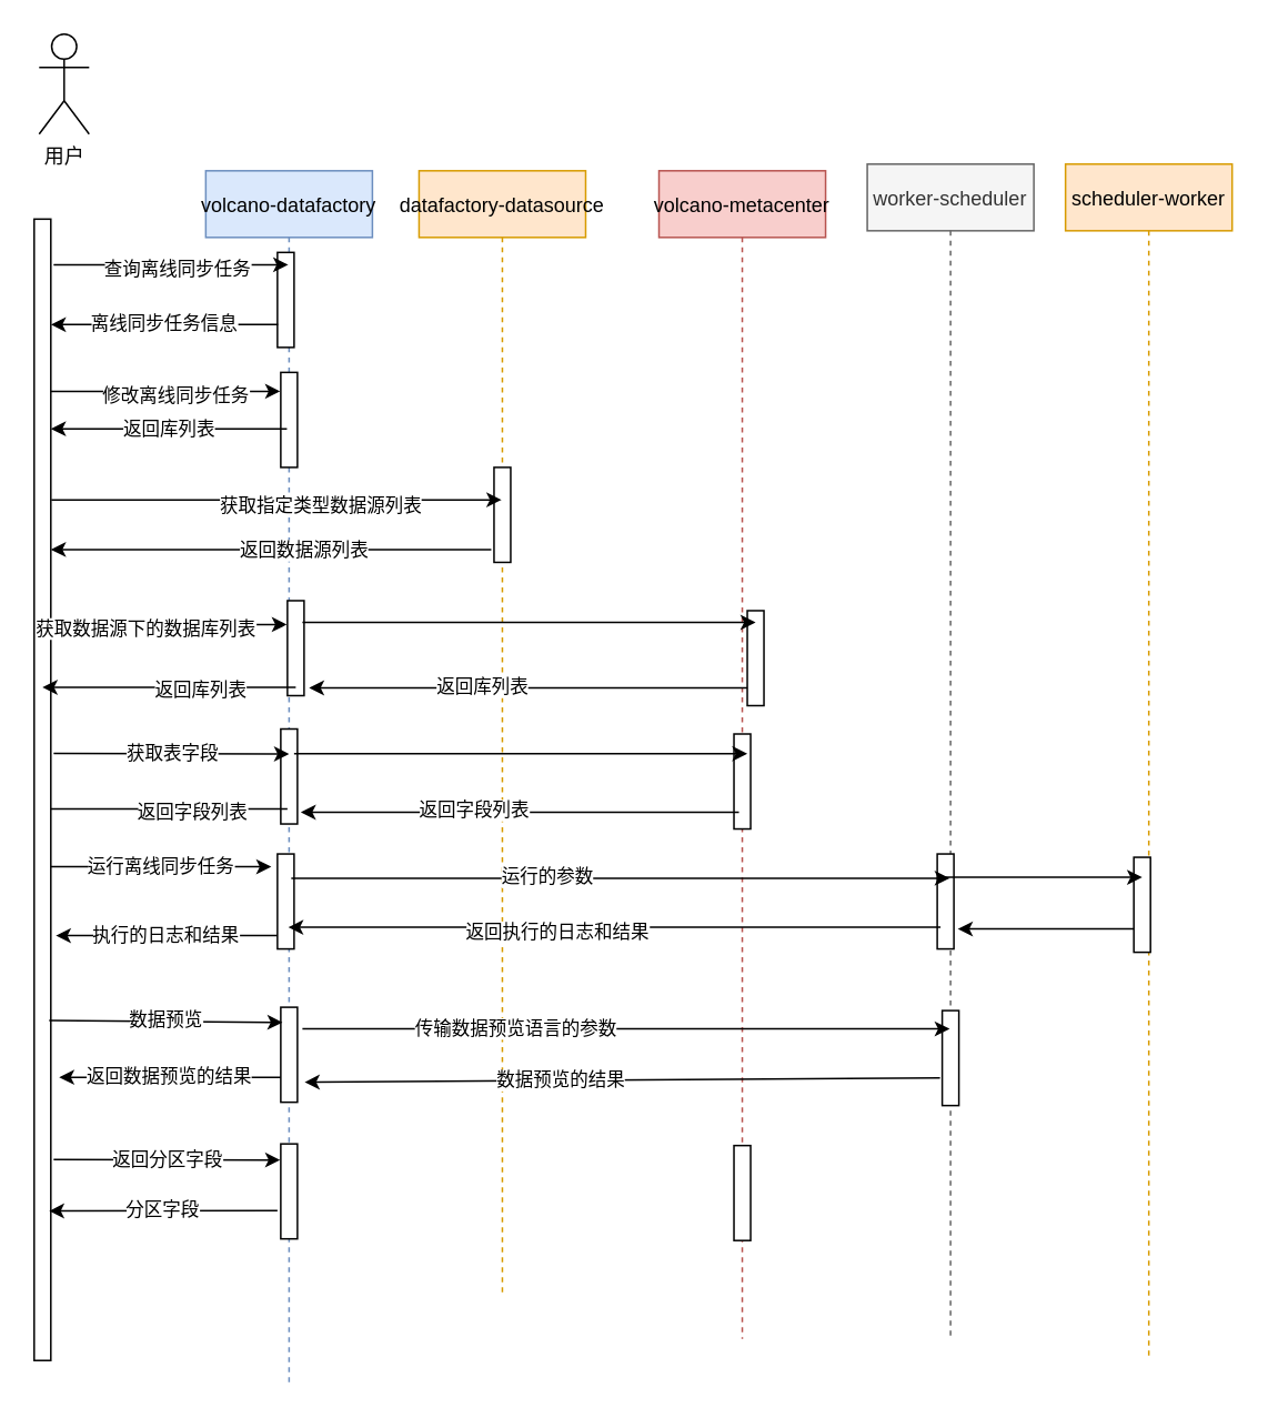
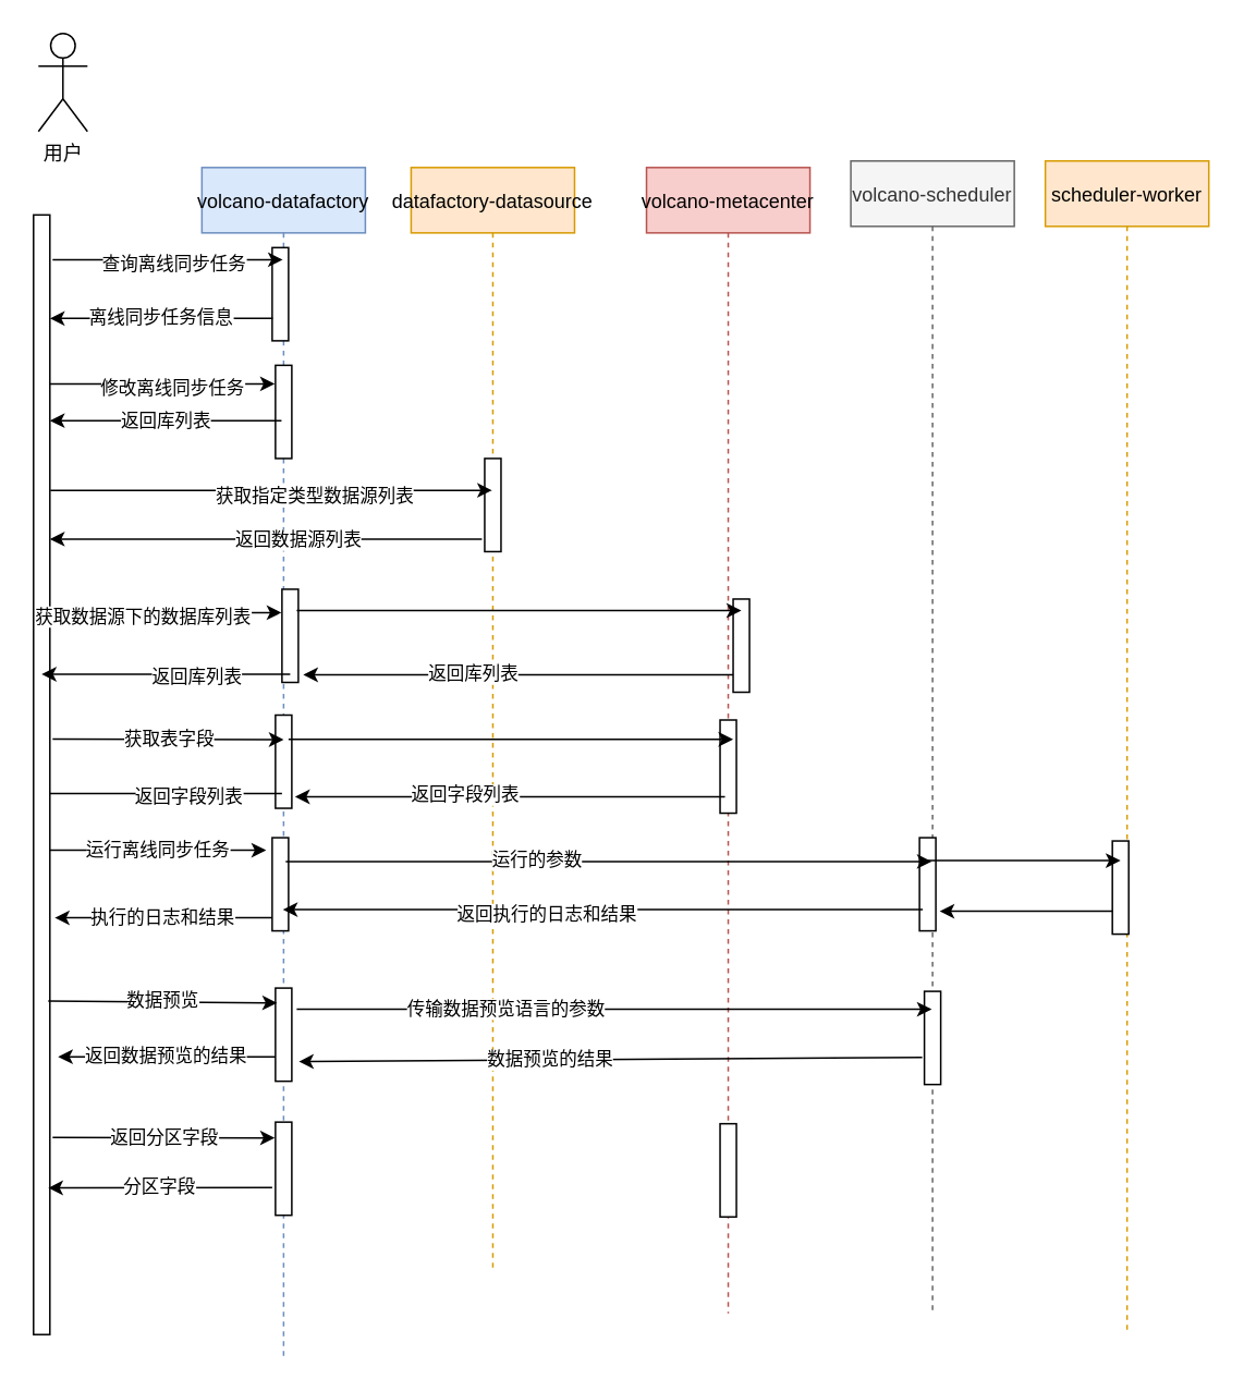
  <mxCell id="0" />
  <mxCell id="1" parent="0" />
  <mxCell id="2" value="volcano-datafactory" style="shape=umlLifeline;perimeter=lifelinePerimeter;container=1;collapsible=0;recursiveResize=0;rounded=0;shadow=0;strokeWidth=1;fillColor=#dae8fc;strokeColor=#6c8ebf;" parent="1" vertex="1"><mxGeometry x="123" y="102" width="100" height="727" as="geometry" /></mxCell>
  <mxCell id="3" value="" style="points=[];perimeter=orthogonalPerimeter;rounded=0;shadow=0;strokeWidth=1;" vertex="1" parent="2"><mxGeometry x="49" y="258" width="10" height="57" as="geometry" /></mxCell>
  <mxCell id="4" value="" style="points=[];perimeter=orthogonalPerimeter;rounded=0;shadow=0;strokeWidth=1;" vertex="1" parent="2"><mxGeometry x="45" y="121" width="10" height="57" as="geometry" /></mxCell>
  <mxCell id="5" value="" style="points=[];perimeter=orthogonalPerimeter;rounded=0;shadow=0;strokeWidth=1;" vertex="1" parent="2"><mxGeometry x="43" y="49" width="10" height="57" as="geometry" /></mxCell>
  <mxCell id="6" value="" style="points=[];perimeter=orthogonalPerimeter;rounded=0;shadow=0;strokeWidth=1;" vertex="1" parent="2"><mxGeometry x="43" y="410" width="10" height="57" as="geometry" /></mxCell>
  <mxCell id="7" value="" style="points=[];perimeter=orthogonalPerimeter;rounded=0;shadow=0;strokeWidth=1;" vertex="1" parent="2"><mxGeometry x="45" y="335" width="10" height="57" as="geometry" /></mxCell>
  <mxCell id="8" value="" style="endArrow=classic;html=1;rounded=0;" edge="1" parent="2"><mxGeometry width="50" height="50" relative="1" as="geometry"><mxPoint x="49" y="383" as="sourcePoint" /><mxPoint x="-103" y="383" as="targetPoint" /></mxGeometry></mxCell>
  <mxCell id="9" value="返回字段列表" style="edgeLabel;html=1;align=center;verticalAlign=middle;resizable=0;points=[];" vertex="1" connectable="0" parent="8"><mxGeometry x="-0.219" y="1" relative="1" as="geometry"><mxPoint x="1" as="offset" /></mxGeometry></mxCell>
  <mxCell id="10" value="" style="points=[];perimeter=orthogonalPerimeter;rounded=0;shadow=0;strokeWidth=1;" vertex="1" parent="2"><mxGeometry x="45" y="502" width="10" height="57" as="geometry" /></mxCell>
  <mxCell id="11" value="返回数据预览的结果" style="endArrow=classic;html=1;rounded=0;exitX=0;exitY=0.86;exitDx=0;exitDy=0;exitPerimeter=0;" edge="1" parent="2"><mxGeometry width="50" height="50" relative="1" as="geometry"><mxPoint x="45" y="544.02" as="sourcePoint" /><mxPoint x="-88" y="544" as="targetPoint" /></mxGeometry></mxCell>
  <mxCell id="12" value="" style="points=[];perimeter=orthogonalPerimeter;rounded=0;shadow=0;strokeWidth=1;" vertex="1" parent="2"><mxGeometry x="45" y="584" width="10" height="57" as="geometry" /></mxCell>
  <mxCell id="13" value="volcano-metacenter" style="shape=umlLifeline;perimeter=lifelinePerimeter;container=1;collapsible=0;recursiveResize=0;rounded=0;shadow=0;strokeWidth=1;fillColor=#f8cecc;strokeColor=#b85450;" parent="1" vertex="1"><mxGeometry x="395" y="102" width="100" height="701" as="geometry" /></mxCell>
  <mxCell id="14" value="" style="points=[];perimeter=orthogonalPerimeter;rounded=0;shadow=0;strokeWidth=1;" vertex="1" parent="13"><mxGeometry x="53" y="264" width="10" height="57" as="geometry" /></mxCell>
  <mxCell id="15" value="" style="points=[];perimeter=orthogonalPerimeter;rounded=0;shadow=0;strokeWidth=1;" vertex="1" parent="13"><mxGeometry x="45" y="338" width="10" height="57" as="geometry" /></mxCell>
  <mxCell id="16" value="" style="points=[];perimeter=orthogonalPerimeter;rounded=0;shadow=0;strokeWidth=1;" vertex="1" parent="13"><mxGeometry x="45" y="585" width="10" height="57" as="geometry" /></mxCell>
  <mxCell id="17" value="用户" style="shape=umlActor;verticalLabelPosition=bottom;verticalAlign=top;html=1;outlineConnect=0;" vertex="1" parent="1"><mxGeometry x="23" y="20" width="30" height="60" as="geometry" /></mxCell>
  <mxCell id="18" value="datafactory-datasource" style="shape=umlLifeline;perimeter=lifelinePerimeter;container=1;collapsible=0;recursiveResize=0;rounded=0;shadow=0;strokeWidth=1;fillColor=#ffe6cc;strokeColor=#d79b00;" vertex="1" parent="1"><mxGeometry x="251" y="102" width="100" height="675" as="geometry" /></mxCell>
  <mxCell id="19" value="" style="points=[];perimeter=orthogonalPerimeter;rounded=0;shadow=0;strokeWidth=1;" vertex="1" parent="18"><mxGeometry x="45" y="178" width="10" height="57" as="geometry" /></mxCell>
  <mxCell id="20" value="" style="endArrow=classic;html=1;rounded=0;exitX=0.9;exitY=0.228;exitDx=0;exitDy=0;exitPerimeter=0;" edge="1" parent="18"><mxGeometry width="50" height="50" relative="1" as="geometry"><mxPoint x="-75" y="349.836" as="sourcePoint" /><mxPoint x="197" y="349.84" as="targetPoint" /></mxGeometry></mxCell>
  <mxCell id="21" value="scheduler-worker" style="shape=umlLifeline;perimeter=lifelinePerimeter;container=1;collapsible=0;recursiveResize=0;rounded=0;shadow=0;strokeWidth=1;fillColor=#ffe6cc;strokeColor=#d79b00;" vertex="1" parent="1"><mxGeometry x="639" y="98" width="100" height="716" as="geometry" /></mxCell>
  <mxCell id="22" value="" style="points=[];perimeter=orthogonalPerimeter;rounded=0;shadow=0;strokeWidth=1;" vertex="1" parent="21"><mxGeometry x="41" y="416" width="10" height="57" as="geometry" /></mxCell>
- <mxCell id="23" value="worker-scheduler" style="shape=umlLifeline;perimeter=lifelinePerimeter;container=1;collapsible=0;recursiveResize=0;rounded=0;shadow=0;strokeWidth=1;fillColor=#f5f5f5;fontColor=#333333;strokeColor=#666666;" vertex="1" parent="1"><mxGeometry x="520" y="98" width="100" height="704" as="geometry" /></mxCell>
+ <mxCell id="23" value="volcano-scheduler" style="shape=umlLifeline;perimeter=lifelinePerimeter;container=1;collapsible=0;recursiveResize=0;rounded=0;shadow=0;strokeWidth=1;fillColor=#f5f5f5;fontColor=#333333;strokeColor=#666666;" vertex="1" parent="1"><mxGeometry x="520" y="98" width="100" height="704" as="geometry" /></mxCell>
  <mxCell id="24" value="" style="points=[];perimeter=orthogonalPerimeter;rounded=0;shadow=0;strokeWidth=1;" vertex="1" parent="23"><mxGeometry x="42" y="414" width="10" height="57" as="geometry" /></mxCell>
  <mxCell id="25" value="" style="points=[];perimeter=orthogonalPerimeter;rounded=0;shadow=0;strokeWidth=1;" vertex="1" parent="23"><mxGeometry x="45" y="508" width="10" height="57" as="geometry" /></mxCell>
  <mxCell id="26" value="" style="points=[];perimeter=orthogonalPerimeter;rounded=0;shadow=0;strokeWidth=1;" vertex="1" parent="1"><mxGeometry x="20" y="131" width="10" height="685" as="geometry" /></mxCell>
  <mxCell id="27" value="" style="endArrow=classic;html=1;rounded=0;exitX=1.033;exitY=0.246;exitDx=0;exitDy=0;exitPerimeter=0;" edge="1" parent="1" source="26" target="18"><mxGeometry width="50" height="50" relative="1" as="geometry"><mxPoint x="34" y="172" as="sourcePoint" /><mxPoint x="407" y="383" as="targetPoint" /></mxGeometry></mxCell>
  <mxCell id="28" value="获取指定类型数据源列表" style="edgeLabel;html=1;align=center;verticalAlign=middle;resizable=0;points=[];" vertex="1" connectable="0" parent="27"><mxGeometry x="0.192" y="-3" relative="1" as="geometry"><mxPoint as="offset" /></mxGeometry></mxCell>
  <mxCell id="29" value="" style="endArrow=classic;html=1;rounded=0;exitX=-0.167;exitY=0.865;exitDx=0;exitDy=0;exitPerimeter=0;" edge="1" parent="1" source="19" target="26"><mxGeometry width="50" height="50" relative="1" as="geometry"><mxPoint x="104" y="275" as="sourcePoint" /><mxPoint x="154" y="225" as="targetPoint" /></mxGeometry></mxCell>
  <mxCell id="30" value="返回数据源列表" style="edgeLabel;html=1;align=center;verticalAlign=middle;resizable=0;points=[];" vertex="1" connectable="0" parent="29"><mxGeometry x="-0.147" relative="1" as="geometry"><mxPoint as="offset" /></mxGeometry></mxCell>
  <mxCell id="31" value="" style="endArrow=classic;html=1;rounded=0;entryX=-0.033;entryY=0.251;entryDx=0;entryDy=0;entryPerimeter=0;" edge="1" parent="1" source="26" target="3"><mxGeometry width="50" height="50" relative="1" as="geometry"><mxPoint x="34" y="441" as="sourcePoint" /><mxPoint x="407" y="377" as="targetPoint" /></mxGeometry></mxCell>
  <mxCell id="32" value="获取数据源下的数据库列表" style="edgeLabel;html=1;align=center;verticalAlign=middle;resizable=0;points=[];" vertex="1" connectable="0" parent="31"><mxGeometry x="-0.213" relative="1" as="geometry"><mxPoint y="2" as="offset" /></mxGeometry></mxCell>
  <mxCell id="33" value="" style="endArrow=classic;html=1;rounded=0;entryX=1.3;entryY=0.918;entryDx=0;entryDy=0;entryPerimeter=0;" edge="1" parent="1" source="14" target="3"><mxGeometry width="50" height="50" relative="1" as="geometry"><mxPoint x="357" y="427" as="sourcePoint" /><mxPoint x="407" y="377" as="targetPoint" /></mxGeometry></mxCell>
  <mxCell id="34" value="返回库列表" style="edgeLabel;html=1;align=center;verticalAlign=middle;resizable=0;points=[];" vertex="1" connectable="0" parent="33"><mxGeometry x="0.217" y="-1" relative="1" as="geometry"><mxPoint as="offset" /></mxGeometry></mxCell>
  <mxCell id="35" value="返回库列表" style="endArrow=classic;html=1;rounded=0;exitX=0.487;exitY=0.213;exitDx=0;exitDy=0;exitPerimeter=0;" edge="1" parent="1" source="2" target="26"><mxGeometry width="50" height="50" relative="1" as="geometry"><mxPoint x="357" y="427" as="sourcePoint" /><mxPoint x="407" y="377" as="targetPoint" /></mxGeometry></mxCell>
  <mxCell id="36" value="" style="endArrow=classic;html=1;rounded=0;entryX=-0.033;entryY=0.199;entryDx=0;entryDy=0;entryPerimeter=0;" edge="1" parent="1" source="26" target="4"><mxGeometry width="50" height="50" relative="1" as="geometry"><mxPoint x="22" y="375" as="sourcePoint" /><mxPoint x="72" y="325" as="targetPoint" /></mxGeometry></mxCell>
  <mxCell id="37" value="修改离线同步任务" style="edgeLabel;html=1;align=center;verticalAlign=middle;resizable=0;points=[];" vertex="1" connectable="0" parent="36"><mxGeometry x="-0.411" y="-1" relative="1" as="geometry"><mxPoint x="33" y="1" as="offset" /></mxGeometry></mxCell>
  <mxCell id="38" value="运行离线同步任务" style="endArrow=classic;html=1;rounded=0;entryX=-0.367;entryY=0.135;entryDx=0;entryDy=0;entryPerimeter=0;" edge="1" parent="1" source="26" target="6"><mxGeometry width="50" height="50" relative="1" as="geometry"><mxPoint x="357" y="427" as="sourcePoint" /><mxPoint x="407" y="377" as="targetPoint" /></mxGeometry></mxCell>
  <mxCell id="39" value="" style="endArrow=classic;html=1;rounded=0;exitX=0.513;exitY=0.584;exitDx=0;exitDy=0;exitPerimeter=0;" edge="1" parent="1" source="2" target="23"><mxGeometry width="50" height="50" relative="1" as="geometry"><mxPoint x="357" y="427" as="sourcePoint" /><mxPoint x="407" y="377" as="targetPoint" /></mxGeometry></mxCell>
  <mxCell id="40" value="运行的参数" style="edgeLabel;html=1;align=center;verticalAlign=middle;resizable=0;points=[];" vertex="1" connectable="0" parent="39"><mxGeometry x="-0.226" y="1" relative="1" as="geometry"><mxPoint as="offset" /></mxGeometry></mxCell>
  <mxCell id="41" value="" style="endArrow=classic;html=1;rounded=0;exitX=0.2;exitY=0.772;exitDx=0;exitDy=0;exitPerimeter=0;" edge="1" parent="1" source="24" target="2"><mxGeometry width="50" height="50" relative="1" as="geometry"><mxPoint x="357" y="478" as="sourcePoint" /><mxPoint x="407" y="428" as="targetPoint" /></mxGeometry></mxCell>
  <mxCell id="42" value="返回执行的日志和结果" style="edgeLabel;html=1;align=center;verticalAlign=middle;resizable=0;points=[];" vertex="1" connectable="0" parent="41"><mxGeometry x="0.179" y="2" relative="1" as="geometry"><mxPoint as="offset" /></mxGeometry></mxCell>
  <mxCell id="43" value="" style="endArrow=classic;html=1;rounded=0;" edge="1" parent="1"><mxGeometry width="50" height="50" relative="1" as="geometry"><mxPoint x="566" y="526" as="sourcePoint" /><mxPoint x="685" y="526" as="targetPoint" /></mxGeometry></mxCell>
  <mxCell id="44" value="" style="endArrow=classic;html=1;rounded=0;entryX=0.543;entryY=0.652;entryDx=0;entryDy=0;entryPerimeter=0;" edge="1" parent="1" source="22" target="23"><mxGeometry width="50" height="50" relative="1" as="geometry"><mxPoint x="576" y="585" as="sourcePoint" /><mxPoint x="695" y="585" as="targetPoint" /></mxGeometry></mxCell>
  <mxCell id="45" value="执行的日志和结果" style="endArrow=classic;html=1;rounded=0;exitX=0;exitY=0.86;exitDx=0;exitDy=0;exitPerimeter=0;" edge="1" parent="1" source="6"><mxGeometry width="50" height="50" relative="1" as="geometry"><mxPoint x="357" y="485" as="sourcePoint" /><mxPoint x="33" y="561" as="targetPoint" /></mxGeometry></mxCell>
  <mxCell id="46" value="" style="endArrow=classic;html=1;rounded=0;exitX=1.167;exitY=0.04;exitDx=0;exitDy=0;exitPerimeter=0;" edge="1" parent="1" source="26" target="2"><mxGeometry width="50" height="50" relative="1" as="geometry"><mxPoint x="17.5" y="450" as="sourcePoint" /><mxPoint x="168" y="450" as="targetPoint" /></mxGeometry></mxCell>
  <mxCell id="47" value="查询离线同步任务" style="edgeLabel;html=1;align=center;verticalAlign=middle;resizable=0;points=[];" vertex="1" connectable="0" parent="46"><mxGeometry x="-0.411" y="-1" relative="1" as="geometry"><mxPoint x="33" y="1" as="offset" /></mxGeometry></mxCell>
  <mxCell id="48" value="离线同步任务信息" style="endArrow=classic;html=1;rounded=0;exitX=0.033;exitY=0.76;exitDx=0;exitDy=0;exitPerimeter=0;" edge="1" parent="1" source="5" target="26"><mxGeometry width="50" height="50" relative="1" as="geometry"><mxPoint x="166" y="478.995" as="sourcePoint" /><mxPoint x="24.3" y="478.995" as="targetPoint" /><Array as="points" /></mxGeometry></mxCell>
  <mxCell id="49" value="" style="endArrow=classic;html=1;rounded=0;exitX=0.9;exitY=0.228;exitDx=0;exitDy=0;exitPerimeter=0;" edge="1" parent="1" source="3"><mxGeometry width="50" height="50" relative="1" as="geometry"><mxPoint x="357" y="515" as="sourcePoint" /><mxPoint x="453" y="373" as="targetPoint" /></mxGeometry></mxCell>
  <mxCell id="50" value="" style="endArrow=classic;html=1;rounded=0;" edge="1" parent="1"><mxGeometry width="50" height="50" relative="1" as="geometry"><mxPoint x="177" y="412" as="sourcePoint" /><mxPoint x="25" y="412" as="targetPoint" /></mxGeometry></mxCell>
  <mxCell id="51" value="返回库列表" style="edgeLabel;html=1;align=center;verticalAlign=middle;resizable=0;points=[];" vertex="1" connectable="0" parent="50"><mxGeometry x="-0.219" y="1" relative="1" as="geometry"><mxPoint x="1" as="offset" /></mxGeometry></mxCell>
  <mxCell id="52" value="获取表字段" style="endArrow=classic;html=1;rounded=0;exitX=1.167;exitY=0.468;exitDx=0;exitDy=0;exitPerimeter=0;" edge="1" parent="1" source="26"><mxGeometry width="50" height="50" relative="1" as="geometry"><mxPoint x="357" y="537" as="sourcePoint" /><mxPoint x="173" y="452" as="targetPoint" /></mxGeometry></mxCell>
  <mxCell id="53" value="" style="endArrow=classic;html=1;rounded=0;entryX=1.3;entryY=0.918;entryDx=0;entryDy=0;entryPerimeter=0;" edge="1" parent="1"><mxGeometry width="50" height="50" relative="1" as="geometry"><mxPoint x="443" y="486.996" as="sourcePoint" /><mxPoint x="180" y="486.996" as="targetPoint" /></mxGeometry></mxCell>
  <mxCell id="54" value="返回字段列表" style="edgeLabel;html=1;align=center;verticalAlign=middle;resizable=0;points=[];" vertex="1" connectable="0" parent="53"><mxGeometry x="0.217" y="-1" relative="1" as="geometry"><mxPoint as="offset" /></mxGeometry></mxCell>
  <mxCell id="55" value="数据预览" style="endArrow=classic;html=1;rounded=0;exitX=0.9;exitY=0.702;exitDx=0;exitDy=0;exitPerimeter=0;entryX=0.46;entryY=0.703;entryDx=0;entryDy=0;entryPerimeter=0;" edge="1" parent="1" source="26" target="2"><mxGeometry width="50" height="50" relative="1" as="geometry"><mxPoint x="357" y="529" as="sourcePoint" /><mxPoint x="407" y="479" as="targetPoint" /><Array as="points" /></mxGeometry></mxCell>
  <mxCell id="56" value="" style="endArrow=classic;html=1;rounded=0;exitX=1.3;exitY=0.228;exitDx=0;exitDy=0;exitPerimeter=0;" edge="1" parent="1" source="10" target="23"><mxGeometry width="50" height="50" relative="1" as="geometry"><mxPoint x="357" y="529" as="sourcePoint" /><mxPoint x="407" y="479" as="targetPoint" /></mxGeometry></mxCell>
  <mxCell id="57" value="传输数据预览语言的参数" style="edgeLabel;html=1;align=center;verticalAlign=middle;resizable=0;points=[];" vertex="1" connectable="0" parent="56"><mxGeometry x="-0.348" relative="1" as="geometry"><mxPoint as="offset" /></mxGeometry></mxCell>
  <mxCell id="58" value="" style="endArrow=classic;html=1;rounded=0;exitX=-0.133;exitY=0.708;exitDx=0;exitDy=0;exitPerimeter=0;entryX=1.433;entryY=0.789;entryDx=0;entryDy=0;entryPerimeter=0;" edge="1" parent="1" source="25" target="10"><mxGeometry width="50" height="50" relative="1" as="geometry"><mxPoint x="357" y="529" as="sourcePoint" /><mxPoint x="407" y="479" as="targetPoint" /></mxGeometry></mxCell>
  <mxCell id="59" value="数据预览的结果" style="edgeLabel;html=1;align=center;verticalAlign=middle;resizable=0;points=[];" vertex="1" connectable="0" parent="58"><mxGeometry x="0.196" relative="1" as="geometry"><mxPoint as="offset" /></mxGeometry></mxCell>
  <mxCell id="60" value="返回分区字段" style="endArrow=classic;html=1;rounded=0;exitX=1.167;exitY=0.824;exitDx=0;exitDy=0;exitPerimeter=0;entryX=-0.033;entryY=0.17;entryDx=0;entryDy=0;entryPerimeter=0;" edge="1" parent="1" source="26" target="12"><mxGeometry width="50" height="50" relative="1" as="geometry"><mxPoint x="357" y="529" as="sourcePoint" /><mxPoint x="407" y="479" as="targetPoint" /></mxGeometry></mxCell>
  <mxCell id="61" value="分区字段" style="endArrow=classic;html=1;rounded=0;entryX=0.9;entryY=0.869;entryDx=0;entryDy=0;entryPerimeter=0;" edge="1" parent="1" target="26"><mxGeometry width="50" height="50" relative="1" as="geometry"><mxPoint x="166" y="726" as="sourcePoint" /><mxPoint x="177.67" y="705.69" as="targetPoint" /></mxGeometry></mxCell>
